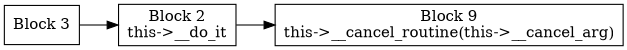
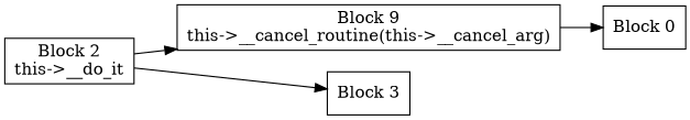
  digraph {
    rankdir=LR
    node [shape=box]
+   n1 [label="Block 0\n"]
    n2 [label="Block 9\nthis->__cancel_routine(this->__cancel_arg)\n"]
    n3 [label="Block 2\nthis->__do_it\n"]
    n4 [label="Block 3\n"]
+   n2 -> n1
    n3 -> n2
-   n4 -> n3
+   n3 -> n4
  }
